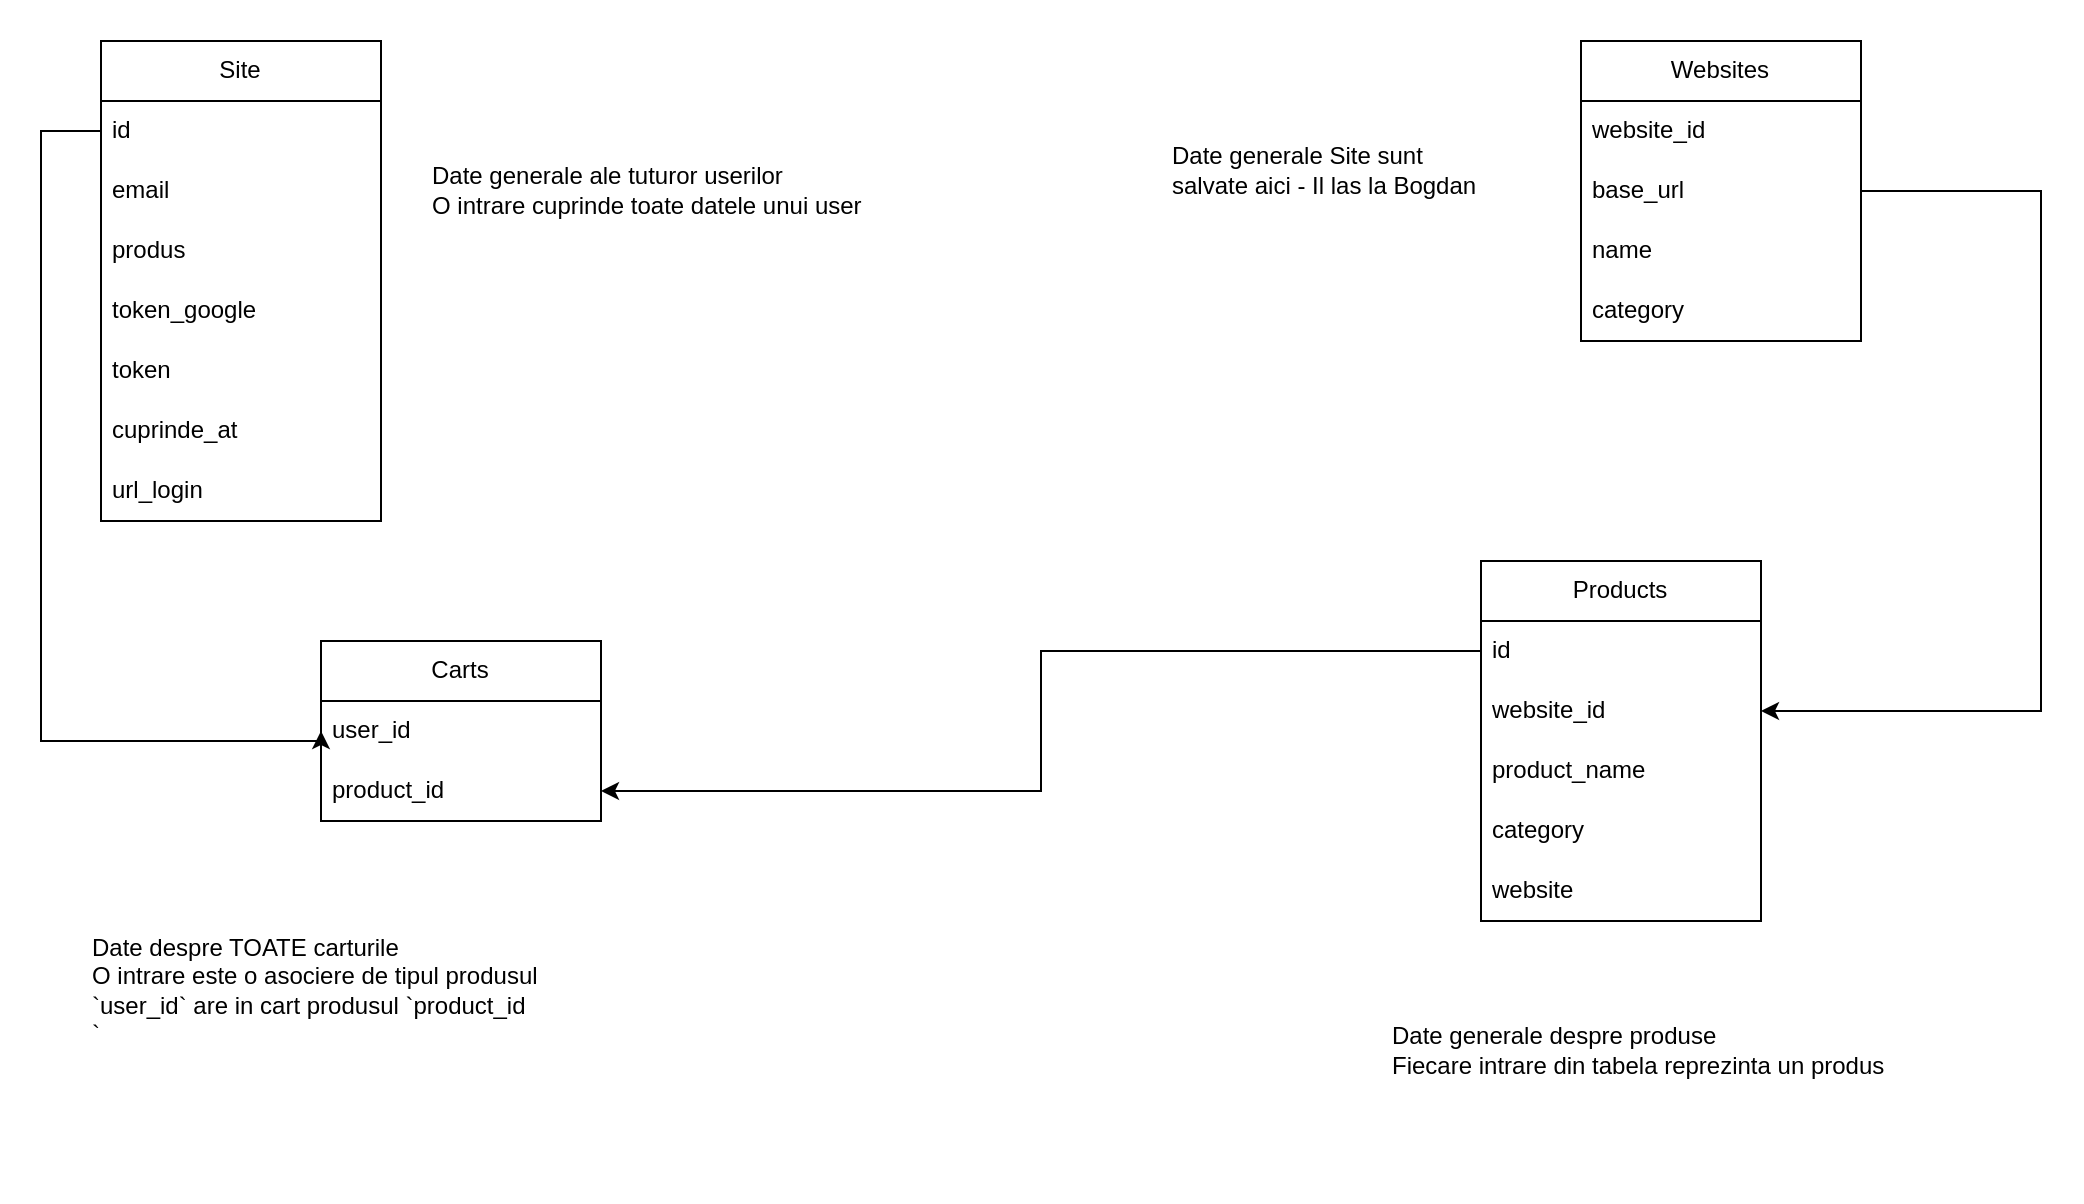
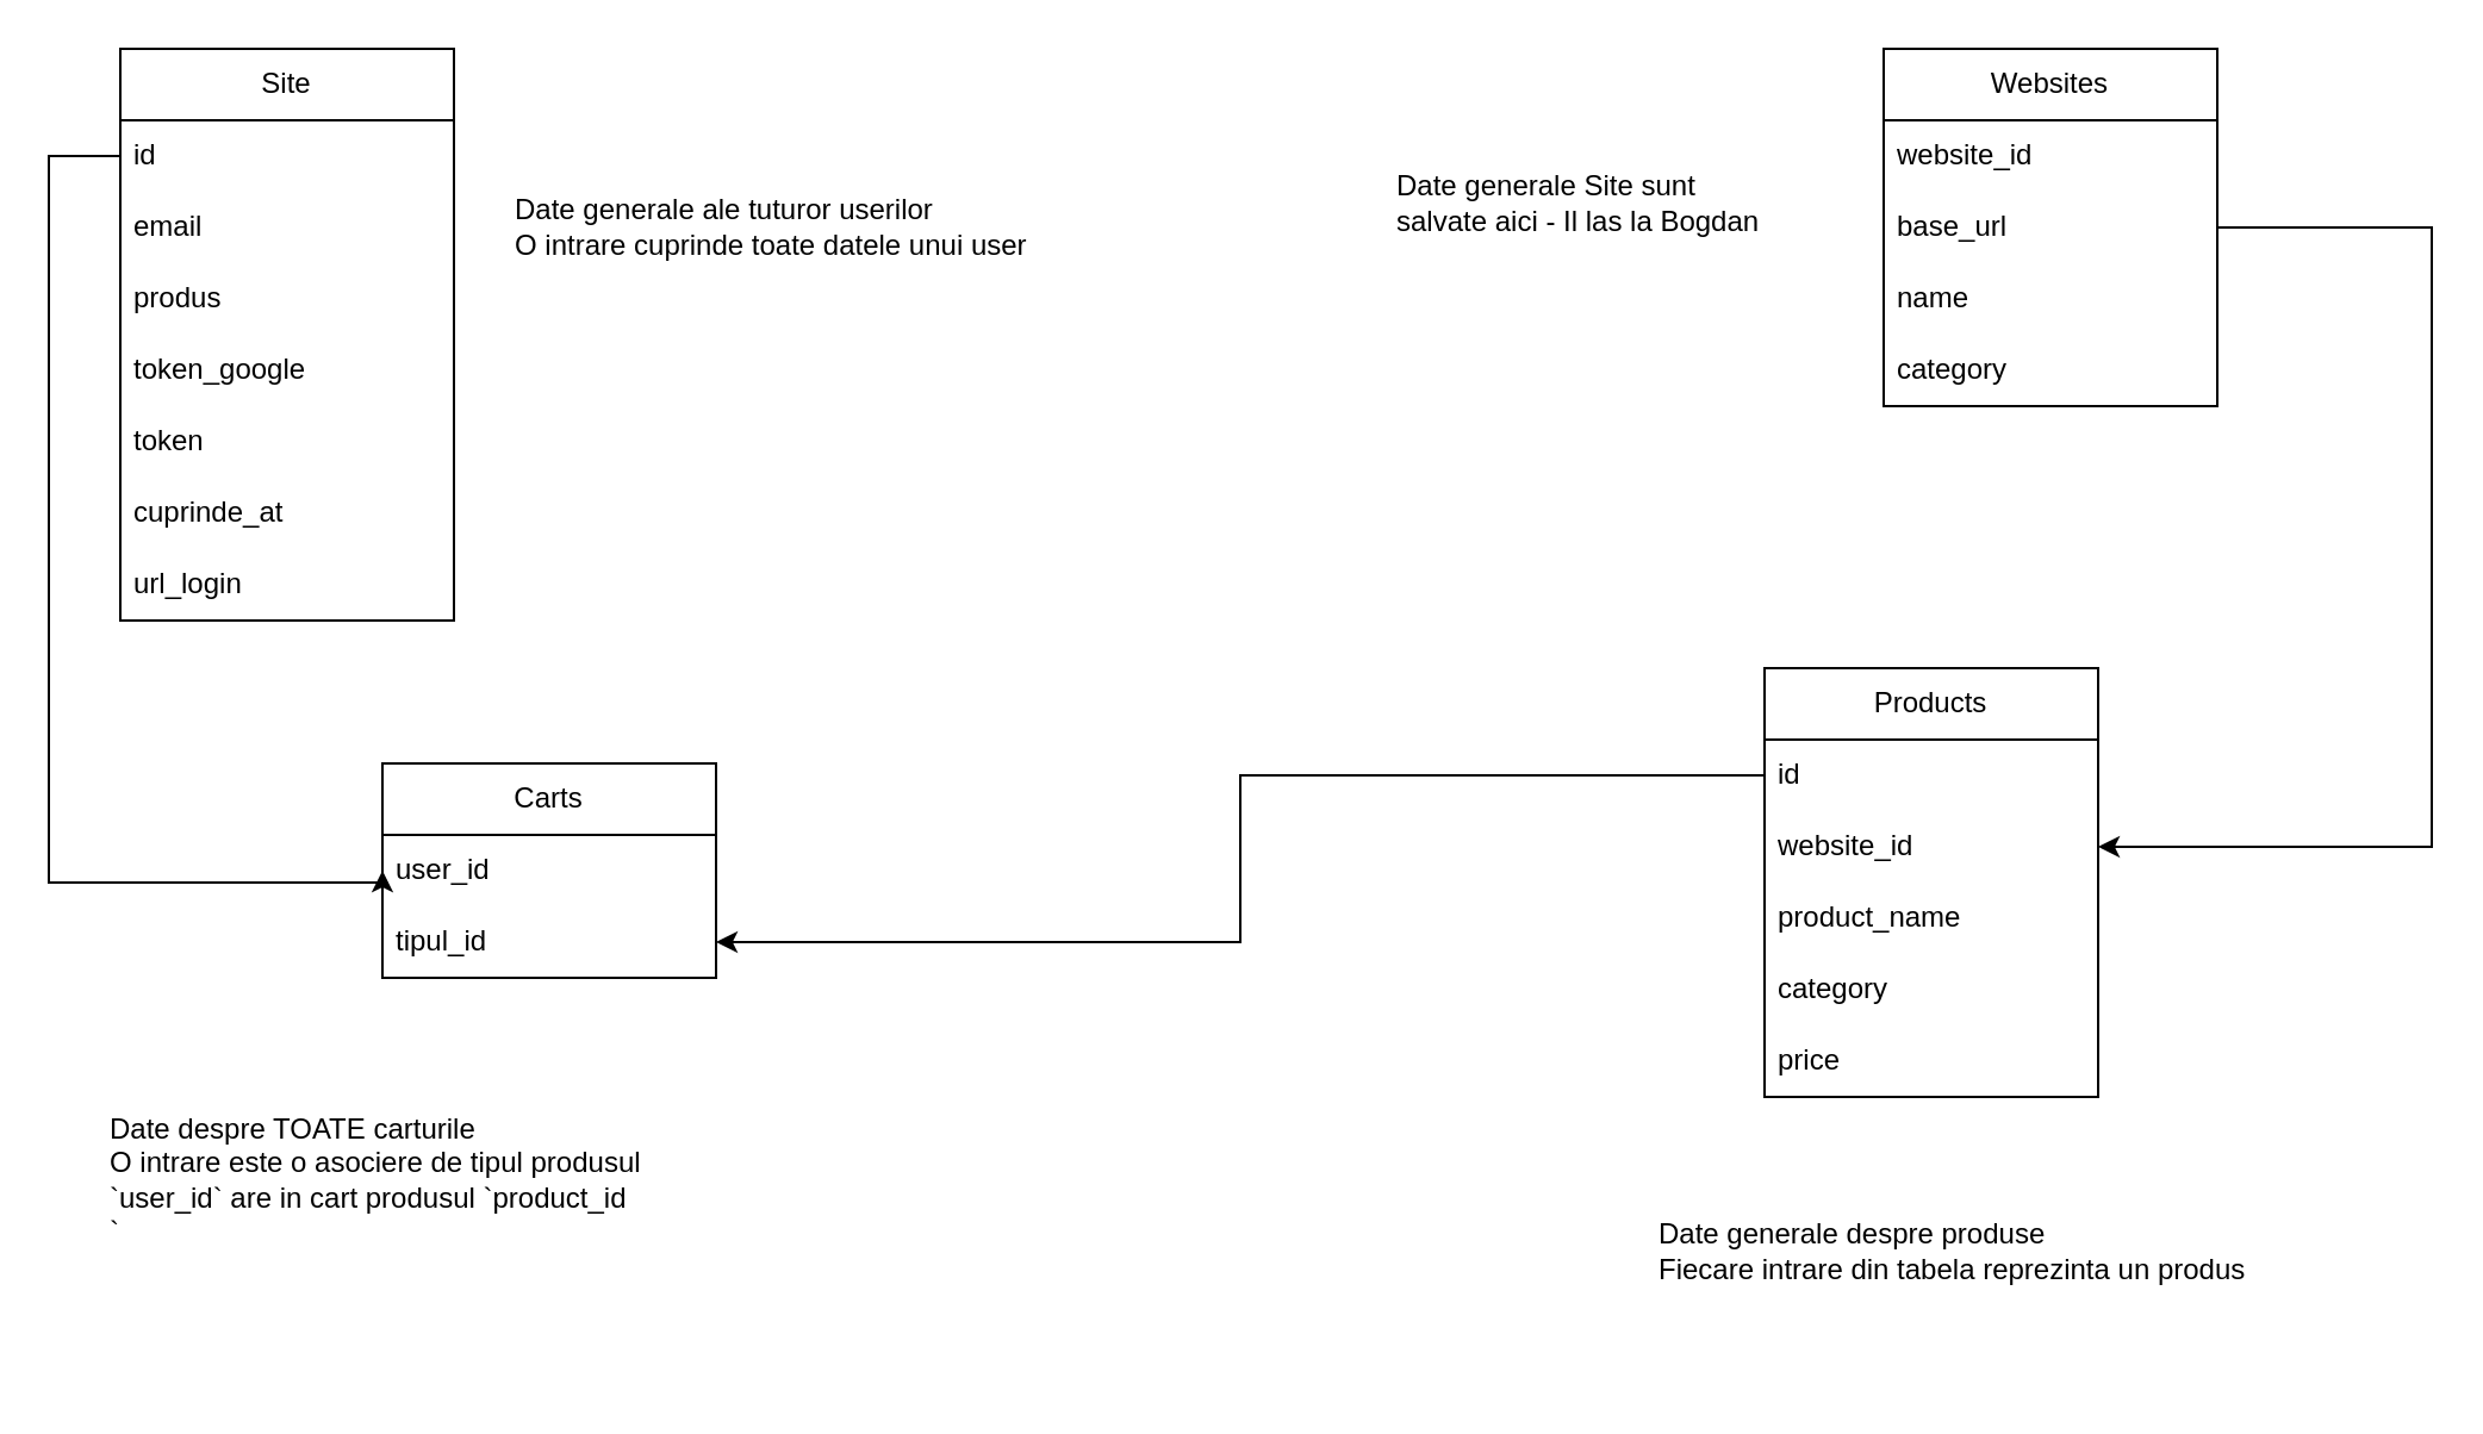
  <mxCell id="0" />
  <mxCell id="1" parent="0" />
  <mxCell id="2" value="Site" style="swimlane;fontStyle=0;childLayout=stackLayout;horizontal=1;startSize=30;horizontalStack=0;resizeParent=1;resizeParentMax=0;resizeLast=0;collapsible=1;marginBottom=0;whiteSpace=wrap;html=1;" parent="1" vertex="1"><mxGeometry x="50" y="20" width="140" height="240" as="geometry" /></mxCell>
  <mxCell id="3" value="id" style="text;strokeColor=none;fillColor=none;align=left;verticalAlign=middle;spacingLeft=4;spacingRight=4;overflow=hidden;points=[[0,0.5],[1,0.5]];portConstraint=eastwest;rotatable=0;whiteSpace=wrap;html=1;" parent="2" vertex="1"><mxGeometry y="30" width="140" height="30" as="geometry" /></mxCell>
  <mxCell id="4" value="email" style="text;strokeColor=none;fillColor=none;align=left;verticalAlign=middle;spacingLeft=4;spacingRight=4;overflow=hidden;points=[[0,0.5],[1,0.5]];portConstraint=eastwest;rotatable=0;whiteSpace=wrap;html=1;" parent="2" vertex="1"><mxGeometry y="60" width="140" height="30" as="geometry" /></mxCell>
  <mxCell id="5" value="produs" style="text;strokeColor=none;fillColor=none;align=left;verticalAlign=middle;spacingLeft=4;spacingRight=4;overflow=hidden;points=[[0,0.5],[1,0.5]];portConstraint=eastwest;rotatable=0;whiteSpace=wrap;html=1;" parent="2" vertex="1"><mxGeometry y="90" width="140" height="30" as="geometry" /></mxCell>
  <mxCell id="6" value="token_google" style="text;strokeColor=none;fillColor=none;align=left;verticalAlign=middle;spacingLeft=4;spacingRight=4;overflow=hidden;points=[[0,0.5],[1,0.5]];portConstraint=eastwest;rotatable=0;whiteSpace=wrap;html=1;" parent="2" vertex="1"><mxGeometry y="120" width="140" height="30" as="geometry" /></mxCell>
  <mxCell id="7" value="token" style="text;strokeColor=none;fillColor=none;align=left;verticalAlign=middle;spacingLeft=4;spacingRight=4;overflow=hidden;points=[[0,0.5],[1,0.5]];portConstraint=eastwest;rotatable=0;whiteSpace=wrap;html=1;" parent="2" vertex="1"><mxGeometry y="150" width="140" height="30" as="geometry" /></mxCell>
  <mxCell id="8" value="cuprinde_at" style="text;strokeColor=none;fillColor=none;align=left;verticalAlign=middle;spacingLeft=4;spacingRight=4;overflow=hidden;points=[[0,0.5],[1,0.5]];portConstraint=eastwest;rotatable=0;whiteSpace=wrap;html=1;" vertex="1" parent="2"><mxGeometry y="180" width="140" height="30" as="geometry" /></mxCell>
  <mxCell id="9" value="url_login" style="text;strokeColor=none;fillColor=none;align=left;verticalAlign=middle;spacingLeft=4;spacingRight=4;overflow=hidden;points=[[0,0.5],[1,0.5]];portConstraint=eastwest;rotatable=0;whiteSpace=wrap;html=1;" vertex="1" parent="2"><mxGeometry y="210" width="140" height="30" as="geometry" /></mxCell>
  <mxCell id="10" value="Websites" style="swimlane;fontStyle=0;childLayout=stackLayout;horizontal=1;startSize=30;horizontalStack=0;resizeParent=1;resizeParentMax=0;resizeLast=0;collapsible=1;marginBottom=0;whiteSpace=wrap;html=1;" parent="1" vertex="1"><mxGeometry x="790" y="20" width="140" height="150" as="geometry" /></mxCell>
  <mxCell id="11" value="website_id" style="text;strokeColor=none;fillColor=none;align=left;verticalAlign=middle;spacingLeft=4;spacingRight=4;overflow=hidden;points=[[0,0.5],[1,0.5]];portConstraint=eastwest;rotatable=0;whiteSpace=wrap;html=1;" parent="10" vertex="1"><mxGeometry y="30" width="140" height="30" as="geometry" /></mxCell>
  <mxCell id="12" value="base_url" style="text;strokeColor=none;fillColor=none;align=left;verticalAlign=middle;spacingLeft=4;spacingRight=4;overflow=hidden;points=[[0,0.5],[1,0.5]];portConstraint=eastwest;rotatable=0;whiteSpace=wrap;html=1;" parent="10" vertex="1"><mxGeometry y="60" width="140" height="30" as="geometry" /></mxCell>
  <mxCell id="13" value="name" style="text;strokeColor=none;fillColor=none;align=left;verticalAlign=middle;spacingLeft=4;spacingRight=4;overflow=hidden;points=[[0,0.5],[1,0.5]];portConstraint=eastwest;rotatable=0;whiteSpace=wrap;html=1;" parent="10" vertex="1"><mxGeometry y="90" width="140" height="30" as="geometry" /></mxCell>
  <mxCell id="14" value="category" style="text;strokeColor=none;fillColor=none;align=left;verticalAlign=middle;spacingLeft=4;spacingRight=4;overflow=hidden;points=[[0,0.5],[1,0.5]];portConstraint=eastwest;rotatable=0;whiteSpace=wrap;html=1;" parent="10" vertex="1"><mxGeometry y="120" width="140" height="30" as="geometry" /></mxCell>
  <mxCell id="15" value="Carts" style="swimlane;fontStyle=0;childLayout=stackLayout;horizontal=1;startSize=30;horizontalStack=0;resizeParent=1;resizeParentMax=0;resizeLast=0;collapsible=1;marginBottom=0;whiteSpace=wrap;html=1;" parent="1" vertex="1"><mxGeometry x="160" y="320" width="140" height="90" as="geometry" /></mxCell>
  <mxCell id="16" value="user_id" style="text;strokeColor=none;fillColor=none;align=left;verticalAlign=middle;spacingLeft=4;spacingRight=4;overflow=hidden;points=[[0,0.5],[1,0.5]];portConstraint=eastwest;rotatable=0;whiteSpace=wrap;html=1;" parent="15" vertex="1"><mxGeometry y="30" width="140" height="30" as="geometry" /></mxCell>
- <mxCell id="17" value="product_id" style="text;strokeColor=none;fillColor=none;align=left;verticalAlign=middle;spacingLeft=4;spacingRight=4;overflow=hidden;points=[[0,0.5],[1,0.5]];portConstraint=eastwest;rotatable=0;whiteSpace=wrap;html=1;" parent="15" vertex="1"><mxGeometry y="60" width="140" height="30" as="geometry" /></mxCell>
+ <mxCell id="17" value="tipul_id" style="text;strokeColor=none;fillColor=none;align=left;verticalAlign=middle;spacingLeft=4;spacingRight=4;overflow=hidden;points=[[0,0.5],[1,0.5]];portConstraint=eastwest;rotatable=0;whiteSpace=wrap;html=1;" parent="15" vertex="1"><mxGeometry y="60" width="140" height="30" as="geometry" /></mxCell>
  <mxCell id="18" value="Products" style="swimlane;fontStyle=0;childLayout=stackLayout;horizontal=1;startSize=30;horizontalStack=0;resizeParent=1;resizeParentMax=0;resizeLast=0;collapsible=1;marginBottom=0;whiteSpace=wrap;html=1;" parent="1" vertex="1"><mxGeometry x="740" y="280" width="140" height="180" as="geometry" /></mxCell>
  <mxCell id="19" value="id" style="text;strokeColor=none;fillColor=none;align=left;verticalAlign=middle;spacingLeft=4;spacingRight=4;overflow=hidden;points=[[0,0.5],[1,0.5]];portConstraint=eastwest;rotatable=0;whiteSpace=wrap;html=1;" parent="18" vertex="1"><mxGeometry y="30" width="140" height="30" as="geometry" /></mxCell>
  <mxCell id="20" value="website_id" style="text;strokeColor=none;fillColor=none;align=left;verticalAlign=middle;spacingLeft=4;spacingRight=4;overflow=hidden;points=[[0,0.5],[1,0.5]];portConstraint=eastwest;rotatable=0;whiteSpace=wrap;html=1;" parent="18" vertex="1"><mxGeometry y="60" width="140" height="30" as="geometry" /></mxCell>
  <mxCell id="21" value="product_name" style="text;strokeColor=none;fillColor=none;align=left;verticalAlign=middle;spacingLeft=4;spacingRight=4;overflow=hidden;points=[[0,0.5],[1,0.5]];portConstraint=eastwest;rotatable=0;whiteSpace=wrap;html=1;" parent="18" vertex="1"><mxGeometry y="90" width="140" height="30" as="geometry" /></mxCell>
  <mxCell id="22" value="category" style="text;strokeColor=none;fillColor=none;align=left;verticalAlign=middle;spacingLeft=4;spacingRight=4;overflow=hidden;points=[[0,0.5],[1,0.5]];portConstraint=eastwest;rotatable=0;whiteSpace=wrap;html=1;" parent="18" vertex="1"><mxGeometry y="120" width="140" height="30" as="geometry" /></mxCell>
- <mxCell id="23" value="website" style="text;strokeColor=none;fillColor=none;align=left;verticalAlign=middle;spacingLeft=4;spacingRight=4;overflow=hidden;points=[[0,0.5],[1,0.5]];portConstraint=eastwest;rotatable=0;whiteSpace=wrap;html=1;" parent="18" vertex="1"><mxGeometry y="150" width="140" height="30" as="geometry" /></mxCell>
+ <mxCell id="23" value="price" style="text;strokeColor=none;fillColor=none;align=left;verticalAlign=middle;spacingLeft=4;spacingRight=4;overflow=hidden;points=[[0,0.5],[1,0.5]];portConstraint=eastwest;rotatable=0;whiteSpace=wrap;html=1;" parent="18" vertex="1"><mxGeometry y="150" width="140" height="30" as="geometry" /></mxCell>
  <mxCell id="24" value="Date generale Site sunt salvate aici - Il las la Bogdan" style="text;strokeColor=none;fillColor=none;align=left;verticalAlign=middle;spacingLeft=4;spacingRight=4;overflow=hidden;points=[[0,0.5],[1,0.5]];portConstraint=eastwest;rotatable=0;whiteSpace=wrap;html=1;" parent="1" vertex="1"><mxGeometry x="580" y="30" width="170" height="110" as="geometry" /></mxCell>
  <mxCell id="25" style="edgeStyle=orthogonalEdgeStyle;rounded=0;orthogonalLoop=1;jettySize=auto;html=1;entryX=0;entryY=0.5;entryDx=0;entryDy=0;" parent="1" source="3" target="16" edge="1"><mxGeometry relative="1" as="geometry"><Array as="points"><mxPoint x="20" y="65" /><mxPoint x="20" y="370" /><mxPoint x="160" y="370" /></Array></mxGeometry></mxCell>
  <mxCell id="26" style="edgeStyle=orthogonalEdgeStyle;rounded=0;orthogonalLoop=1;jettySize=auto;html=1;entryX=1;entryY=0.5;entryDx=0;entryDy=0;" parent="1" source="19" target="17" edge="1"><mxGeometry relative="1" as="geometry"><Array as="points"><mxPoint x="520" y="325" /><mxPoint x="520" y="395" /></Array></mxGeometry></mxCell>
  <mxCell id="27" value="Date generale despre produse&lt;br&gt;Fiecare intrare din tabela reprezinta un produs" style="text;strokeColor=none;fillColor=none;align=left;verticalAlign=middle;spacingLeft=4;spacingRight=4;overflow=hidden;points=[[0,0.5],[1,0.5]];portConstraint=eastwest;rotatable=0;whiteSpace=wrap;html=1;" parent="1" vertex="1"><mxGeometry x="690" y="470" width="270" height="110" as="geometry" /></mxCell>
  <mxCell id="28" value="Date despre TOATE carturile&lt;br&gt;O intrare este o asociere de tipul produsul `user_id` are in cart produsul `product_id&lt;br&gt;`" style="text;strokeColor=none;fillColor=none;align=left;verticalAlign=middle;spacingLeft=4;spacingRight=4;overflow=hidden;points=[[0,0.5],[1,0.5]];portConstraint=eastwest;rotatable=0;whiteSpace=wrap;html=1;" parent="1" vertex="1"><mxGeometry x="40" y="440" width="260" height="110" as="geometry" /></mxCell>
  <mxCell id="29" value="Date generale ale tuturor userilor&lt;br&gt;O intrare cuprinde toate datele unui user" style="text;strokeColor=none;fillColor=none;align=left;verticalAlign=middle;spacingLeft=4;spacingRight=4;overflow=hidden;points=[[0,0.5],[1,0.5]];portConstraint=eastwest;rotatable=0;whiteSpace=wrap;html=1;" parent="1" vertex="1"><mxGeometry x="210" y="40" width="270" height="110" as="geometry" /></mxCell>
  <mxCell id="30" style="edgeStyle=orthogonalEdgeStyle;rounded=0;orthogonalLoop=1;jettySize=auto;html=1;entryX=1;entryY=0.5;entryDx=0;entryDy=0;" parent="1" source="12" target="20" edge="1"><mxGeometry relative="1" as="geometry"><Array as="points"><mxPoint x="1020" y="95" /><mxPoint x="1020" y="355" /></Array></mxGeometry></mxCell>
